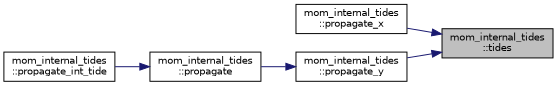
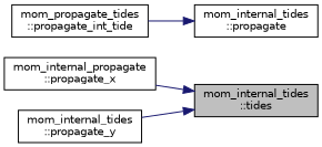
  digraph {
    rankdir=RL
    node [color=black fillcolor=white fontname=Helvetica fontsize=10 shape=record style=filled]
    edge [color=midnightblue dir=back fontname=Helvetica fontsize=10 labelfontname=Helvetica labelfontsize=10 style=solid]
    n1 [fillcolor=grey75 fontcolor=black height=0.2 label="mom_internal_tides\l::tides" width=0.4]
-   n2 [height=0.2 label="mom_internal_tides\l::propagate_x" width=0.4]
+   n2 [height=0.2 label="mom_internal_propagate\l::propagate_x" width=0.4]
    n3 [height=0.2 label="mom_internal_tides\l::propagate_y" width=0.4]
    n4 [height=0.2 label="mom_internal_tides\l::propagate" width=0.4]
-   n5 [height=0.2 label="mom_internal_tides\l::propagate_int_tide" width=0.4]
+   n5 [height=0.2 label="mom_propagate_tides\l::propagate_int_tide" width=0.4]
    n1 -> n2
    n1 -> n3
-   n3 -> n4
    n4 -> n5
  }
